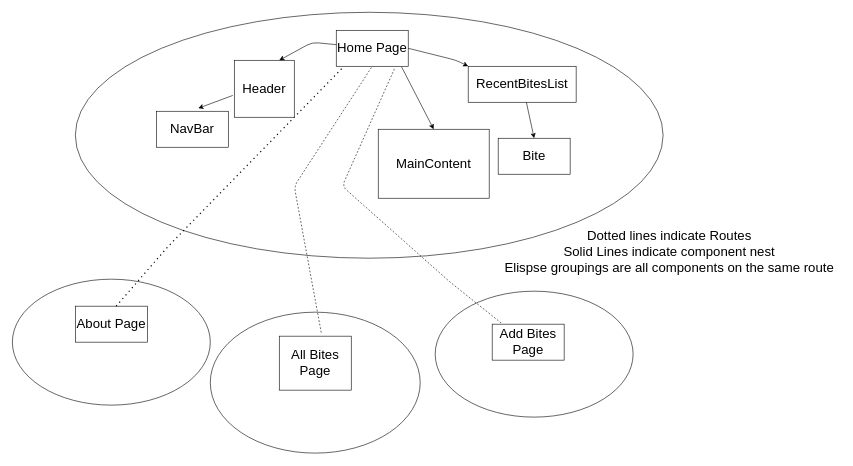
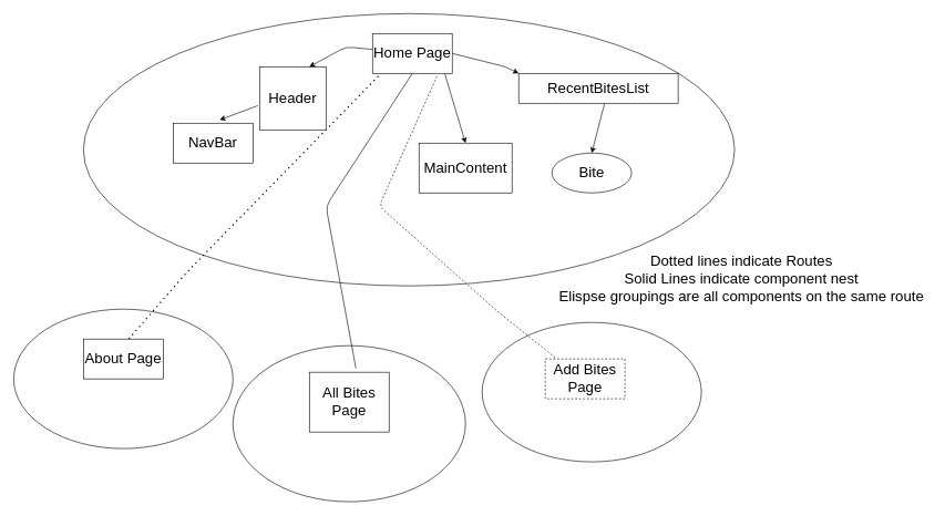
  <mxCell id="0" />
  <mxCell id="1" parent="0" />
  <mxCell id="2" value="" style="ellipse;whiteSpace=wrap;html=1;fontSize=22;shadow=0;" vertex="1" parent="1"><mxGeometry x="125" y="20" width="980" height="410" as="geometry" /></mxCell>
  <mxCell id="3" value="" style="ellipse;whiteSpace=wrap;html=1;fontSize=22;shadow=0;" vertex="1" parent="1"><mxGeometry x="725" y="485" width="330" height="210" as="geometry" /></mxCell>
  <mxCell id="4" value="" style="ellipse;whiteSpace=wrap;html=1;fontSize=22;shadow=0;" vertex="1" parent="1"><mxGeometry x="350" y="520" width="350" height="235" as="geometry" /></mxCell>
  <mxCell id="5" value="" style="ellipse;whiteSpace=wrap;html=1;fontSize=22;shadow=0;" vertex="1" parent="1"><mxGeometry x="20" y="465" width="330" height="210" as="geometry" /></mxCell>
  <mxCell id="6" value="Dotted lines indicate Routes&lt;br&gt;Solid Lines indicate component nest&lt;br&gt;Elispse groupings are all components on the same route" style="text;html=1;align=center;verticalAlign=middle;resizable=0;points=[];autosize=1;strokeColor=none;fillColor=none;fontSize=22;" vertex="1" parent="1"><mxGeometry x="830" y="375" width="570" height="90" as="geometry" /></mxCell>
  <mxCell id="7" value="Home Page" style="whiteSpace=wrap;html=1;fontSize=22;" vertex="1" parent="1"><mxGeometry x="560" y="50" width="120" height="60" as="geometry" /></mxCell>
  <mxCell id="8" value="About Page" style="whiteSpace=wrap;html=1;fontSize=22;" vertex="1" parent="1"><mxGeometry x="125" y="510" width="120" height="60" as="geometry" /></mxCell>
- <mxCell id="9" value="Add Bites Page" style="whiteSpace=wrap;html=1;fontSize=22;" vertex="1" parent="1"><mxGeometry x="820" y="540" width="120" height="60" as="geometry" /></mxCell>
+ <mxCell id="9" value="Add Bites Page" style="whiteSpace=wrap;html=1;fontSize=22;dashed=1;" vertex="1" parent="1"><mxGeometry x="820" y="540" width="120" height="60" as="geometry" /></mxCell>
  <mxCell id="10" value="All Bites Page" style="whiteSpace=wrap;html=1;fontSize=22;" vertex="1" parent="1"><mxGeometry x="465" y="560" width="120" height="90" as="geometry" /></mxCell>
- <mxCell id="11" value="" style="endArrow=none;dashed=1;html=1;fontSize=22;entryX=0.5;entryY=1;entryDx=0;entryDy=0;exitX=0.583;exitY=-0.067;exitDx=0;exitDy=0;exitPerimeter=0;" edge="1" parent="1" source="10" target="7"><mxGeometry width="50" height="50" relative="1" as="geometry"><mxPoint x="570" y="510" as="sourcePoint" /><mxPoint x="430" y="400" as="targetPoint" /><Array as="points"><mxPoint x="490" y="310" /></Array></mxGeometry></mxCell>
+ <mxCell id="11" value="" style="endArrow=none;dashed=0;html=1;fontSize=22;entryX=0.5;entryY=1;entryDx=0;entryDy=0;exitX=0.583;exitY=-0.067;exitDx=0;exitDy=0;exitPerimeter=0;" edge="1" parent="1" source="10" target="7"><mxGeometry width="50" height="50" relative="1" as="geometry"><mxPoint x="570" y="510" as="sourcePoint" /><mxPoint x="430" y="400" as="targetPoint" /><Array as="points"><mxPoint x="490" y="310" /></Array></mxGeometry></mxCell>
  <mxCell id="12" value="" style="endArrow=none;dashed=1;html=1;dashPattern=1 3;strokeWidth=2;fontSize=22;exitX=0.567;exitY=0;exitDx=0;exitDy=0;exitPerimeter=0;entryX=0.092;entryY=1.033;entryDx=0;entryDy=0;entryPerimeter=0;" edge="1" parent="1" source="8" target="7"><mxGeometry width="50" height="50" relative="1" as="geometry"><mxPoint x="570" y="510" as="sourcePoint" /><mxPoint x="620" y="460" as="targetPoint" /><Array as="points"><mxPoint x="280" y="410" /></Array></mxGeometry></mxCell>
  <mxCell id="13" value="" style="endArrow=none;dashed=1;html=1;fontSize=22;entryX=0.817;entryY=1.033;entryDx=0;entryDy=0;entryPerimeter=0;exitX=0.125;exitY=-0.033;exitDx=0;exitDy=0;exitPerimeter=0;" edge="1" parent="1" source="9" target="7"><mxGeometry width="50" height="50" relative="1" as="geometry"><mxPoint x="570" y="510" as="sourcePoint" /><mxPoint x="620" y="460" as="targetPoint" /><Array as="points"><mxPoint x="750" y="470" /><mxPoint x="570" y="310" /></Array></mxGeometry></mxCell>
  <mxCell id="14" value="NavBar" style="whiteSpace=wrap;html=1;shadow=0;fontSize=22;" vertex="1" parent="1"><mxGeometry x="260" y="185" width="120" height="60" as="geometry" /></mxCell>
- <mxCell id="15" value="RecentBitesList" style="whiteSpace=wrap;html=1;shadow=0;fontSize=22;" vertex="1" parent="1"><mxGeometry x="780" y="110" width="180" height="60" as="geometry" /></mxCell>
- <mxCell id="16" value="Bite" style="whiteSpace=wrap;html=1;shadow=0;fontSize=22;" vertex="1" parent="1"><mxGeometry x="830" y="230" width="120" height="60" as="geometry" /></mxCell>
+ <mxCell id="15" value="RecentBitesList" style="whiteSpace=wrap;html=1;shadow=0;fontSize=22;" vertex="1" parent="1"><mxGeometry x="780" y="110" width="240" height="45" as="geometry" /></mxCell>
+ <mxCell id="16" value="Bite" style="ellipse;whiteSpace=wrap;html=1;shadow=0;fontSize=22;" vertex="1" parent="1"><mxGeometry x="830" y="230" width="120" height="60" as="geometry" /></mxCell>
  <mxCell id="17" value="Header" style="whiteSpace=wrap;html=1;shadow=0;fontSize=22;" vertex="1" parent="1"><mxGeometry x="390" y="100" width="100" height="95" as="geometry" /></mxCell>
  <mxCell id="18" value="" style="endArrow=classic;html=1;fontSize=22;entryX=0.75;entryY=0;entryDx=0;entryDy=0;" edge="1" parent="1" source="7" target="17"><mxGeometry width="50" height="50" relative="1" as="geometry"><mxPoint x="570" y="220" as="sourcePoint" /><mxPoint x="620" y="160" as="targetPoint" /><Array as="points"><mxPoint x="520" y="70" /></Array></mxGeometry></mxCell>
  <mxCell id="19" value="" style="endArrow=classic;html=1;fontSize=22;exitX=-0.025;exitY=0.617;exitDx=0;exitDy=0;exitPerimeter=0;" edge="1" parent="1" source="17"><mxGeometry width="50" height="50" relative="1" as="geometry"><mxPoint x="350" y="120" as="sourcePoint" /><mxPoint x="330" y="180" as="targetPoint" /></mxGeometry></mxCell>
  <mxCell id="20" value="" style="endArrow=classic;html=1;fontSize=22;exitX=1;exitY=0.5;exitDx=0;exitDy=0;entryX=0;entryY=0;entryDx=0;entryDy=0;" edge="1" parent="1" source="7" target="15"><mxGeometry width="50" height="50" relative="1" as="geometry"><mxPoint x="690" y="90" as="sourcePoint" /><mxPoint x="770" y="140" as="targetPoint" /><Array as="points"><mxPoint x="760" y="100" /></Array></mxGeometry></mxCell>
  <mxCell id="21" value="" style="endArrow=classic;html=1;fontSize=22;exitX=0.539;exitY=1;exitDx=0;exitDy=0;exitPerimeter=0;entryX=0.5;entryY=0;entryDx=0;entryDy=0;" edge="1" parent="1" source="15" target="16"><mxGeometry width="50" height="50" relative="1" as="geometry"><mxPoint x="570" y="210" as="sourcePoint" /><mxPoint x="770" y="230" as="targetPoint" /></mxGeometry></mxCell>
- <mxCell id="22" value="MainContent" style="whiteSpace=wrap;html=1;shadow=0;fontSize=22;" vertex="1" parent="1"><mxGeometry x="630" y="215" width="185" height="115" as="geometry" /></mxCell>
+ <mxCell id="22" value="MainContent" style="whiteSpace=wrap;html=1;shadow=0;fontSize=22;" vertex="1" parent="1"><mxGeometry x="630" y="215" width="140" height="75" as="geometry" /></mxCell>
  <mxCell id="23" value="" style="endArrow=classic;html=1;fontSize=22;exitX=0.908;exitY=1.017;exitDx=0;exitDy=0;exitPerimeter=0;entryX=0.5;entryY=0;entryDx=0;entryDy=0;" edge="1" parent="1" source="7" target="22"><mxGeometry width="50" height="50" relative="1" as="geometry"><mxPoint x="570" y="210" as="sourcePoint" /><mxPoint x="620" y="160" as="targetPoint" /></mxGeometry></mxCell>
